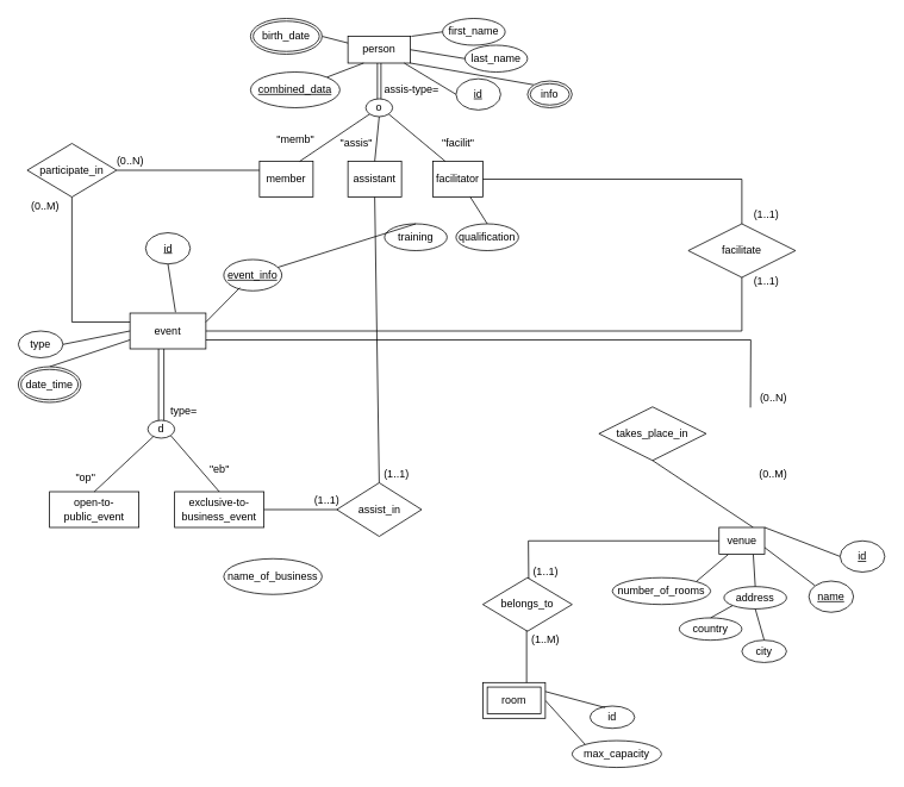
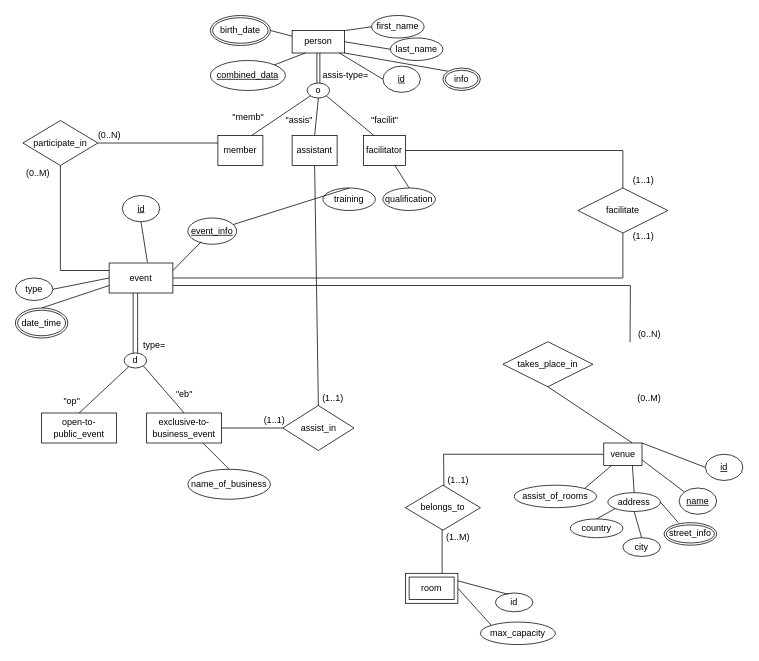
  <mxCell id="0" />
  <mxCell id="1" parent="0" />
  <mxCell id="2" value="" style="shape=link;html=1;width=4;entryX=0.5;entryY=1;entryDx=0;entryDy=0;" parent="1" target="4" edge="1"><mxGeometry width="50" height="50" relative="1" as="geometry"><mxPoint x="424" y="110" as="sourcePoint" /><mxPoint x="424" y="62" as="targetPoint" /></mxGeometry></mxCell>
  <mxCell id="3" value="o" style="ellipse;whiteSpace=wrap;html=1;" parent="1" vertex="1"><mxGeometry x="409" y="110" width="30" height="20" as="geometry" /></mxCell>
  <mxCell id="4" value="person" style="rounded=0;whiteSpace=wrap;html=1;" parent="1" vertex="1"><mxGeometry x="389" y="40" width="70" height="30" as="geometry" /></mxCell>
  <mxCell id="5" value="assistant" style="rounded=0;whiteSpace=wrap;html=1;" parent="1" vertex="1"><mxGeometry x="389" y="180" width="60" height="40" as="geometry" /></mxCell>
  <mxCell id="6" value="member" style="rounded=0;whiteSpace=wrap;html=1;" parent="1" vertex="1"><mxGeometry x="290" y="180" width="60" height="40" as="geometry" /></mxCell>
  <mxCell id="7" value="" style="endArrow=none;html=1;rounded=0;entryX=0.5;entryY=0;entryDx=0;entryDy=0;exitX=0.5;exitY=1;exitDx=0;exitDy=0;" parent="1" source="3" target="5" edge="1"><mxGeometry relative="1" as="geometry"><mxPoint x="419" y="140" as="sourcePoint" /><mxPoint x="599" y="119.5" as="targetPoint" /></mxGeometry></mxCell>
  <mxCell id="8" value="" style="endArrow=none;html=1;rounded=0;entryX=0.75;entryY=0;entryDx=0;entryDy=0;exitX=0;exitY=1;exitDx=0;exitDy=0;" parent="1" source="3" target="6" edge="1"><mxGeometry relative="1" as="geometry"><mxPoint x="430" y="150" as="sourcePoint" /><mxPoint x="495" y="180" as="targetPoint" /></mxGeometry></mxCell>
  <mxCell id="9" value="event" style="rounded=0;whiteSpace=wrap;html=1;strokeWidth=1;" parent="1" vertex="1"><mxGeometry x="145" y="350" width="85" height="40" as="geometry" /></mxCell>
  <mxCell id="10" value="facilitator" style="rounded=0;whiteSpace=wrap;html=1;" parent="1" vertex="1"><mxGeometry x="484" y="180" width="56" height="40" as="geometry" /></mxCell>
  <mxCell id="11" value="" style="endArrow=none;html=1;exitX=0.25;exitY=0;exitDx=0;exitDy=0;entryX=1;entryY=1;entryDx=0;entryDy=0;" parent="1" source="10" target="3" edge="1"><mxGeometry width="50" height="50" relative="1" as="geometry"><mxPoint x="470" y="170" as="sourcePoint" /><mxPoint x="520" y="120" as="targetPoint" /></mxGeometry></mxCell>
  <mxCell id="12" value="first_name" style="ellipse;whiteSpace=wrap;html=1;" parent="1" vertex="1"><mxGeometry x="495" width="70" height="30" as="geometry" y="20" /></mxCell>
  <mxCell id="13" value="last_name" style="ellipse;whiteSpace=wrap;html=1;" parent="1" vertex="1"><mxGeometry x="520" y="50" width="70" height="30" as="geometry" /></mxCell>
  <mxCell id="14" value="" style="endArrow=none;html=1;" parent="1" edge="1"><mxGeometry width="50" height="50" relative="1" as="geometry"><mxPoint x="460" y="40" as="sourcePoint" /><mxPoint x="495" y="35" as="targetPoint" /></mxGeometry></mxCell>
  <mxCell id="15" value="" style="endArrow=none;html=1;exitX=1;exitY=0.5;exitDx=0;exitDy=0;entryX=0;entryY=0.5;entryDx=0;entryDy=0;" parent="1" source="4" target="13" edge="1"><mxGeometry width="50" height="50" relative="1" as="geometry"><mxPoint x="470" y="60" as="sourcePoint" /><mxPoint x="505" y="45" as="targetPoint" /></mxGeometry></mxCell>
  <mxCell id="16" value="" style="endArrow=none;html=1;entryX=0;entryY=0;entryDx=0;entryDy=0;exitX=1;exitY=1;exitDx=0;exitDy=0;" parent="1" source="4" target="35" edge="1"><mxGeometry width="50" height="50" relative="1" as="geometry"><mxPoint x="459" y="85" as="sourcePoint" /><mxPoint x="537.322" y="94.393" as="targetPoint" /></mxGeometry></mxCell>
  <mxCell id="17" value="" style="endArrow=none;html=1;exitX=0.9;exitY=1;exitDx=0;exitDy=0;exitPerimeter=0;entryX=0;entryY=0.5;entryDx=0;entryDy=0;" parent="1" source="4" target="33" edge="1"><mxGeometry width="50" height="50" relative="1" as="geometry"><mxPoint x="450" y="94" as="sourcePoint" /><mxPoint x="460" y="90" as="targetPoint" /><Array as="points" /></mxGeometry></mxCell>
  <mxCell id="18" value="" style="endArrow=none;html=1;exitX=0.25;exitY=1;exitDx=0;exitDy=0;entryX=1;entryY=0;entryDx=0;entryDy=0;" parent="1" source="4" target="34" edge="1"><mxGeometry width="50" height="50" relative="1" as="geometry"><mxPoint x="489" y="100" as="sourcePoint" /><mxPoint x="320" y="96" as="targetPoint" /></mxGeometry></mxCell>
  <mxCell id="19" value="" style="endArrow=none;html=1;exitX=0;exitY=0.25;exitDx=0;exitDy=0;entryX=1;entryY=0.5;entryDx=0;entryDy=0;" parent="1" source="4" target="59" edge="1"><mxGeometry width="50" height="50" relative="1" as="geometry"><mxPoint x="389.68" y="40" as="sourcePoint" /><mxPoint x="370" y="45" as="targetPoint" /></mxGeometry></mxCell>
  <mxCell id="20" value="qualification" style="ellipse;whiteSpace=wrap;html=1;" parent="1" vertex="1"><mxGeometry x="510" y="250" width="70" height="30" as="geometry" /></mxCell>
  <mxCell id="21" value="" style="endArrow=none;html=1;exitX=0.5;exitY=0;exitDx=0;exitDy=0;entryX=0.75;entryY=1;entryDx=0;entryDy=0;" parent="1" source="20" target="10" edge="1"><mxGeometry width="50" height="50" relative="1" as="geometry"><mxPoint x="580" y="250" as="sourcePoint" /><mxPoint x="534" y="220" as="targetPoint" /></mxGeometry></mxCell>
  <mxCell id="22" value="type" style="ellipse;whiteSpace=wrap;html=1;" parent="1" vertex="1"><mxGeometry x="20" y="370" width="50" height="30" as="geometry" /></mxCell>
  <mxCell id="23" value="" style="endArrow=none;html=1;exitX=0.6;exitY=-0.025;exitDx=0;exitDy=0;entryX=0.5;entryY=1;entryDx=0;entryDy=0;exitPerimeter=0;" parent="1" source="9" target="31" edge="1"><mxGeometry width="50" height="50" relative="1" as="geometry"><mxPoint x="200" y="380" as="sourcePoint" /><mxPoint x="154.749" y="394.393" as="targetPoint" /></mxGeometry></mxCell>
  <mxCell id="24" value="" style="endArrow=none;html=1;entryX=0;entryY=0.5;entryDx=0;entryDy=0;exitX=1;exitY=0.5;exitDx=0;exitDy=0;" parent="1" source="22" target="9" edge="1"><mxGeometry width="50" height="50" relative="1" as="geometry"><mxPoint x="200" y="420" as="sourcePoint" /><mxPoint x="220" y="400" as="targetPoint" /></mxGeometry></mxCell>
  <mxCell id="25" value="max_capacity" style="ellipse;whiteSpace=wrap;html=1;" parent="1" vertex="1"><mxGeometry x="640" y="828.75" width="100" height="30" as="geometry" /></mxCell>
  <mxCell id="26" value="" style="endArrow=none;html=1;exitX=0.5;exitY=0;exitDx=0;exitDy=0;entryX=0;entryY=0.75;entryDx=0;entryDy=0;" parent="1" source="60" target="9" edge="1"><mxGeometry width="50" height="50" relative="1" as="geometry"><mxPoint x="239.322" y="340.607" as="sourcePoint" /><mxPoint x="200" y="360" as="targetPoint" /></mxGeometry></mxCell>
  <mxCell id="27" value="" style="endArrow=none;html=1;exitX=0;exitY=0;exitDx=0;exitDy=0;entryX=1;entryY=0.5;entryDx=0;entryDy=0;" parent="1" source="25" target="82" edge="1"><mxGeometry width="50" height="50" relative="1" as="geometry"><mxPoint x="676.75" y="754.36" as="sourcePoint" /><mxPoint x="615.5" y="791.25" as="targetPoint" /></mxGeometry></mxCell>
  <mxCell id="28" value="" style="endArrow=none;html=1;exitX=0;exitY=0.5;exitDx=0;exitDy=0;entryX=1;entryY=0;entryDx=0;entryDy=0;" parent="1" source="32" target="83" edge="1"><mxGeometry width="50" height="50" relative="1" as="geometry"><mxPoint x="670.5" y="802.75" as="sourcePoint" /><mxPoint x="615.5" y="776.25" as="targetPoint" /></mxGeometry></mxCell>
- <mxCell id="29" value="number_of_rooms" style="ellipse;whiteSpace=wrap;html=1;" parent="1" vertex="1"><mxGeometry x="685" y="646.25" width="110" height="30" as="geometry" /></mxCell>
+ <mxCell id="29" value="assist_of_rooms" style="ellipse;whiteSpace=wrap;html=1;" parent="1" vertex="1"><mxGeometry x="685" y="646.25" width="110" height="30" as="geometry" /></mxCell>
  <mxCell id="30" value="" style="endArrow=none;html=1;entryX=1;entryY=0;entryDx=0;entryDy=0;" parent="1" target="29" edge="1"><mxGeometry width="50" height="50" relative="1" as="geometry"><mxPoint x="815" y="620" as="sourcePoint" /><mxPoint x="753.999" y="652.443" as="targetPoint" /></mxGeometry></mxCell>
  <mxCell id="31" value="id" style="ellipse;whiteSpace=wrap;html=1;align=center;fontStyle=4;" parent="1" vertex="1"><mxGeometry x="162.5" y="260" width="50" height="35" as="geometry" /></mxCell>
  <mxCell id="32" value="id" style="ellipse;whiteSpace=wrap;html=1;align=center;fontStyle=4;" parent="1" vertex="1"><mxGeometry x="940" y="605" width="50" height="35" as="geometry" /></mxCell>
  <mxCell id="33" value="id" style="ellipse;whiteSpace=wrap;html=1;align=center;fontStyle=4;" parent="1" vertex="1"><mxGeometry x="510" y="87.5" width="50" height="35" as="geometry" /></mxCell>
  <mxCell id="34" value="combined_data" style="ellipse;whiteSpace=wrap;html=1;align=center;fontStyle=4;" parent="1" vertex="1"><mxGeometry x="280" y="80" width="100" height="40" as="geometry" /></mxCell>
  <mxCell id="35" value="info" style="ellipse;shape=doubleEllipse;margin=3;whiteSpace=wrap;html=1;align=center;" parent="1" vertex="1"><mxGeometry x="590" y="90" width="50" height="30" as="geometry" /></mxCell>
  <mxCell id="36" value="address" style="ellipse;whiteSpace=wrap;html=1;align=center;" parent="1" vertex="1"><mxGeometry x="810" y="656.25" width="70" height="25" as="geometry" /></mxCell>
  <mxCell id="37" value="" style="endArrow=none;html=1;entryX=0.5;entryY=0;entryDx=0;entryDy=0;exitX=0.75;exitY=1;exitDx=0;exitDy=0;" parent="1" source="83" target="36" edge="1"><mxGeometry width="50" height="50" relative="1" as="geometry"><mxPoint x="850" y="627" as="sourcePoint" /><mxPoint x="788.891" y="660.643" as="targetPoint" /></mxGeometry></mxCell>
  <mxCell id="38" value="city" style="ellipse;whiteSpace=wrap;html=1;align=center;" parent="1" vertex="1"><mxGeometry x="830" y="716.25" width="50" height="25" as="geometry" /></mxCell>
  <mxCell id="39" value="country" style="ellipse;whiteSpace=wrap;html=1;align=center;" parent="1" vertex="1"><mxGeometry x="760" y="691.25" width="70" height="25" as="geometry" /></mxCell>
+ <mxCell id="40" value="street_info" style="ellipse;shape=doubleEllipse;margin=3;whiteSpace=wrap;html=1;align=center;" parent="1" vertex="1"><mxGeometry x="885" y="696.25" width="70" height="30" as="geometry" /></mxCell>
  <mxCell id="41" value="" style="endArrow=none;html=1;entryX=0.5;entryY=0;entryDx=0;entryDy=0;exitX=0;exitY=1;exitDx=0;exitDy=0;" parent="1" source="36" target="39" edge="1"><mxGeometry width="50" height="50" relative="1" as="geometry"><mxPoint x="850" y="638.25" as="sourcePoint" /><mxPoint x="855" y="666.25" as="targetPoint" /></mxGeometry></mxCell>
  <mxCell id="42" value="" style="endArrow=none;html=1;entryX=0.5;entryY=1;entryDx=0;entryDy=0;exitX=0.5;exitY=0;exitDx=0;exitDy=0;" parent="1" source="38" target="36" edge="1"><mxGeometry width="50" height="50" relative="1" as="geometry"><mxPoint x="860" y="648.25" as="sourcePoint" /><mxPoint x="865" y="676.25" as="targetPoint" /></mxGeometry></mxCell>
+ <mxCell id="43" value="" style="endArrow=none;html=1;entryX=0.271;entryY=0;entryDx=0;entryDy=0;exitX=1;exitY=0.5;exitDx=0;exitDy=0;entryPerimeter=0;" parent="1" source="36" target="40" edge="1"><mxGeometry width="50" height="50" relative="1" as="geometry"><mxPoint x="870" y="658.25" as="sourcePoint" /><mxPoint x="875" y="686.25" as="targetPoint" /></mxGeometry></mxCell>
  <mxCell id="44" value="facilitate" style="shape=rhombus;perimeter=rhombusPerimeter;whiteSpace=wrap;html=1;align=center;" parent="1" vertex="1"><mxGeometry x="770" y="250" width="120" height="60" as="geometry" /></mxCell>
  <mxCell id="45" value="participate_in" style="shape=rhombus;perimeter=rhombusPerimeter;whiteSpace=wrap;html=1;align=center;" parent="1" vertex="1"><mxGeometry x="30" y="160" width="100" height="60" as="geometry" /></mxCell>
  <mxCell id="46" value="belongs_to" style="shape=rhombus;perimeter=rhombusPerimeter;whiteSpace=wrap;html=1;align=center;" parent="1" vertex="1"><mxGeometry x="540" y="646.25" width="100" height="60" as="geometry" /></mxCell>
  <mxCell id="47" value="assist_in" style="shape=rhombus;perimeter=rhombusPerimeter;whiteSpace=wrap;html=1;align=center;" parent="1" vertex="1"><mxGeometry x="376.5" y="540" width="95" height="60" as="geometry" /></mxCell>
  <mxCell id="48" value="&lt;span lang=&quot;EN-GB&quot;&gt;exclusive-to-business_event &lt;/span&gt;" style="whiteSpace=wrap;html=1;align=center;" parent="1" vertex="1"><mxGeometry x="195" y="550" width="100" height="40" as="geometry" /></mxCell>
  <mxCell id="49" value="&lt;span lang=&quot;EN-GB&quot;&gt;open-to-public&lt;/span&gt;_event" style="whiteSpace=wrap;html=1;align=center;" parent="1" vertex="1"><mxGeometry x="55" y="550" width="100" height="40" as="geometry" /></mxCell>
  <mxCell id="50" value="" style="endArrow=none;html=1;entryX=0.5;entryY=0;entryDx=0;entryDy=0;exitX=1;exitY=1;exitDx=0;exitDy=0;" parent="1" source="53" target="48" edge="1"><mxGeometry width="50" height="50" relative="1" as="geometry"><mxPoint x="175" y="483.75" as="sourcePoint" /><mxPoint x="428.891" y="498.143" as="targetPoint" /></mxGeometry></mxCell>
  <mxCell id="51" value="" style="endArrow=none;html=1;entryX=0.5;entryY=0;entryDx=0;entryDy=0;" parent="1" source="53" target="49" edge="1"><mxGeometry width="50" height="50" relative="1" as="geometry"><mxPoint x="165" y="483.75" as="sourcePoint" /><mxPoint x="207" y="533.75" as="targetPoint" /></mxGeometry></mxCell>
  <mxCell id="52" value="" style="shape=link;html=1;width=-6;exitX=0.5;exitY=0;exitDx=0;exitDy=0;" parent="1" source="53" edge="1"><mxGeometry width="50" height="50" relative="1" as="geometry"><mxPoint x="250" y="410" as="sourcePoint" /><mxPoint x="180" y="390" as="targetPoint" /></mxGeometry></mxCell>
  <mxCell id="53" value="d" style="ellipse;whiteSpace=wrap;html=1;" parent="1" vertex="1"><mxGeometry x="165" y="470" width="30" height="20" as="geometry" /></mxCell>
  <mxCell id="54" value="type=" style="text;html=1;align=center;verticalAlign=middle;resizable=0;points=[];autosize=1;" parent="1" vertex="1"><mxGeometry x="185" y="450" width="40" height="20" as="geometry" /></mxCell>
  <mxCell id="55" value="&quot;eb&quot;" style="text;html=1;align=center;verticalAlign=middle;resizable=0;points=[];autosize=1;" parent="1" vertex="1"><mxGeometry x="225" y="515" width="40" height="20" as="geometry" /></mxCell>
  <mxCell id="56" value="&quot;op&quot;" style="text;html=1;align=center;verticalAlign=middle;resizable=0;points=[];autosize=1;" parent="1" vertex="1"><mxGeometry x="75" y="525" width="40" height="20" as="geometry" /></mxCell>
  <mxCell id="57" value="name_of_business" style="ellipse;whiteSpace=wrap;html=1;align=center;" parent="1" vertex="1"><mxGeometry x="250" y="625" width="110" height="40" as="geometry" /></mxCell>
+ <mxCell id="58" value="" style="endArrow=none;html=1;exitX=0.75;exitY=1;exitDx=0;exitDy=0;entryX=0.5;entryY=0;entryDx=0;entryDy=0;" parent="1" source="48" target="57" edge="1"><mxGeometry width="50" height="50" relative="1" as="geometry"><mxPoint x="205" y="390" as="sourcePoint" /><mxPoint x="302.932" y="372.806" as="targetPoint" /></mxGeometry></mxCell>
  <mxCell id="59" value="birth_date" style="ellipse;shape=doubleEllipse;margin=3;whiteSpace=wrap;html=1;align=center;" parent="1" vertex="1"><mxGeometry x="280" width="80" height="40" as="geometry" y="20" /></mxCell>
  <mxCell id="60" value="date_time" style="ellipse;shape=doubleEllipse;margin=3;whiteSpace=wrap;html=1;align=center;" parent="1" vertex="1"><mxGeometry x="20" y="410" width="70" height="40" as="geometry" /></mxCell>
  <mxCell id="61" value="takes_place_in" style="shape=rhombus;perimeter=rhombusPerimeter;whiteSpace=wrap;html=1;align=center;" parent="1" vertex="1"><mxGeometry x="670" y="455" width="120" height="60" as="geometry" /></mxCell>
  <mxCell id="62" value="(0..M)" style="text;html=1;align=center;verticalAlign=middle;resizable=0;points=[];autosize=1;" parent="1" vertex="1"><mxGeometry x="840" y="520" width="50" height="20" as="geometry" /></mxCell>
  <mxCell id="63" value="(0..N)" style="text;html=1;align=center;verticalAlign=middle;resizable=0;points=[];autosize=1;" parent="1" vertex="1"><mxGeometry x="845" y="435" width="40" height="20" as="geometry" /></mxCell>
  <mxCell id="64" value="(1..1)" style="text;html=1;align=center;verticalAlign=middle;resizable=0;points=[];autosize=1;" parent="1" vertex="1"><mxGeometry x="590" y="630" width="40" height="20" as="geometry" /></mxCell>
  <mxCell id="65" value="(1..M)" style="text;html=1;align=center;verticalAlign=middle;resizable=0;points=[];autosize=1;" parent="1" vertex="1"><mxGeometry x="585" y="706.25" width="50" height="20" as="geometry" /></mxCell>
  <mxCell id="66" value="(1..1)" style="text;html=1;align=center;verticalAlign=middle;resizable=0;points=[];autosize=1;" parent="1" vertex="1"><mxGeometry x="837" y="305" width="40" height="20" as="geometry" /></mxCell>
  <mxCell id="67" value="(1..1)" style="text;html=1;align=center;verticalAlign=middle;resizable=0;points=[];autosize=1;" parent="1" vertex="1"><mxGeometry x="837" y="230" width="40" height="20" as="geometry" /></mxCell>
  <mxCell id="68" value="(0..N)" style="text;html=1;align=center;verticalAlign=middle;resizable=0;points=[];autosize=1;" parent="1" vertex="1"><mxGeometry x="125" y="170" width="40" height="20" as="geometry" /></mxCell>
  <mxCell id="69" value="(0..M)" style="text;html=1;align=center;verticalAlign=middle;resizable=0;points=[];autosize=1;" parent="1" vertex="1"><mxGeometry x="25" y="220" width="50" height="20" as="geometry" /></mxCell>
  <mxCell id="70" value="(1..1)" style="text;html=1;align=center;verticalAlign=middle;resizable=0;points=[];autosize=1;" parent="1" vertex="1"><mxGeometry x="423" y="520" width="40" height="20" as="geometry" /></mxCell>
  <mxCell id="71" value="(1..1)" style="text;html=1;align=center;verticalAlign=middle;resizable=0;points=[];autosize=1;" parent="1" vertex="1"><mxGeometry x="345" y="550" width="40" height="20" as="geometry" /></mxCell>
  <mxCell id="72" value="" style="endArrow=none;html=1;rounded=0;shadow=0;strokeColor=#000000;exitX=1;exitY=0.5;exitDx=0;exitDy=0;entryX=0.5;entryY=0;entryDx=0;entryDy=0;" parent="1" source="10" target="44" edge="1"><mxGeometry relative="1" as="geometry"><mxPoint x="330" y="500" as="sourcePoint" /><mxPoint x="830" y="200" as="targetPoint" /><Array as="points"><mxPoint x="830" y="200" /></Array></mxGeometry></mxCell>
  <mxCell id="73" value="" style="endArrow=none;html=1;rounded=0;shadow=0;strokeColor=#000000;entryX=0.5;entryY=1;entryDx=0;entryDy=0;exitX=1;exitY=0.5;exitDx=0;exitDy=0;" parent="1" source="9" target="44" edge="1"><mxGeometry relative="1" as="geometry"><mxPoint x="330" y="500" as="sourcePoint" /><mxPoint x="490" y="500" as="targetPoint" /><Array as="points"><mxPoint x="830" y="370" /></Array></mxGeometry></mxCell>
  <mxCell id="74" value="" style="endArrow=none;html=1;rounded=0;shadow=0;strokeColor=#000000;entryX=0.5;entryY=1;entryDx=0;entryDy=0;exitX=0.75;exitY=0;exitDx=0;exitDy=0;" parent="1" source="83" target="61" edge="1"><mxGeometry relative="1" as="geometry"><mxPoint x="840" y="585" as="sourcePoint" /><mxPoint x="610" y="550" as="targetPoint" /></mxGeometry></mxCell>
  <mxCell id="75" value="" style="endArrow=none;html=1;rounded=0;shadow=0;strokeColor=#000000;entryX=0.034;entryY=0.876;entryDx=0;entryDy=0;entryPerimeter=0;exitX=0;exitY=0.5;exitDx=0;exitDy=0;" parent="1" source="83" target="64" edge="1"><mxGeometry relative="1" as="geometry"><mxPoint x="790" y="605" as="sourcePoint" /><mxPoint x="490" y="500" as="targetPoint" /><Array as="points"><mxPoint x="591" y="605" /></Array></mxGeometry></mxCell>
  <mxCell id="76" value="" style="endArrow=none;html=1;rounded=0;shadow=0;strokeColor=#000000;entryX=0.08;entryY=-0.054;entryDx=0;entryDy=0;entryPerimeter=0;" parent="1" target="65" edge="1"><mxGeometry relative="1" as="geometry"><mxPoint x="589" y="769" as="sourcePoint" /><mxPoint x="490" y="560" as="targetPoint" /></mxGeometry></mxCell>
  <mxCell id="77" value="" style="endArrow=none;html=1;rounded=0;shadow=0;strokeColor=#000000;exitX=1;exitY=0.5;exitDx=0;exitDy=0;entryX=0;entryY=0.5;entryDx=0;entryDy=0;" parent="1" source="48" target="47" edge="1"><mxGeometry relative="1" as="geometry"><mxPoint x="330" y="590" as="sourcePoint" /><mxPoint x="490" y="590" as="targetPoint" /></mxGeometry></mxCell>
  <mxCell id="78" value="" style="endArrow=none;html=1;rounded=0;shadow=0;strokeColor=#000000;exitX=0.5;exitY=0;exitDx=0;exitDy=0;entryX=0.5;entryY=1;entryDx=0;entryDy=0;" parent="1" source="47" target="5" edge="1"><mxGeometry relative="1" as="geometry"><mxPoint x="330" y="590" as="sourcePoint" /><mxPoint x="424" y="250" as="targetPoint" /></mxGeometry></mxCell>
  <mxCell id="79" value="" style="endArrow=none;html=1;rounded=0;shadow=0;strokeColor=#000000;exitX=1;exitY=0.75;exitDx=0;exitDy=0;entryX=-0.135;entryY=1.038;entryDx=0;entryDy=0;entryPerimeter=0;" parent="1" source="9" target="63" edge="1"><mxGeometry relative="1" as="geometry"><mxPoint x="330" y="410" as="sourcePoint" /><mxPoint x="830" y="380" as="targetPoint" /><Array as="points"><mxPoint x="840" y="380" /></Array></mxGeometry></mxCell>
  <mxCell id="80" value="" style="endArrow=none;html=1;rounded=0;shadow=0;strokeColor=#000000;entryX=0.5;entryY=1;entryDx=0;entryDy=0;exitX=0;exitY=0.25;exitDx=0;exitDy=0;" parent="1" source="9" target="45" edge="1"><mxGeometry relative="1" as="geometry"><mxPoint x="330" y="410" as="sourcePoint" /><mxPoint x="490" y="410" as="targetPoint" /><Array as="points"><mxPoint x="80" y="360" /></Array></mxGeometry></mxCell>
  <mxCell id="81" value="" style="endArrow=none;html=1;rounded=0;shadow=0;strokeColor=#000000;entryX=0;entryY=0.25;entryDx=0;entryDy=0;exitX=1;exitY=0.5;exitDx=0;exitDy=0;" parent="1" source="45" target="6" edge="1"><mxGeometry relative="1" as="geometry"><mxPoint x="330" y="410" as="sourcePoint" /><mxPoint x="490" y="410" as="targetPoint" /></mxGeometry></mxCell>
  <mxCell id="82" value="room" style="shape=ext;margin=3;double=1;whiteSpace=wrap;html=1;align=center;" parent="1" vertex="1"><mxGeometry x="540" y="763.75" width="70" height="40" as="geometry" /></mxCell>
  <mxCell id="83" value="venue" style="rounded=0;whiteSpace=wrap;html=1;" parent="1" vertex="1"><mxGeometry x="804.5" y="590" width="51" height="30" as="geometry" /></mxCell>
  <mxCell id="84" value="id" style="ellipse;whiteSpace=wrap;html=1;align=center;" parent="1" vertex="1"><mxGeometry x="660" y="790" width="50" height="25" as="geometry" /></mxCell>
  <mxCell id="85" value="" style="endArrow=none;html=1;entryX=1;entryY=0.25;entryDx=0;entryDy=0;exitX=0.34;exitY=0.07;exitDx=0;exitDy=0;exitPerimeter=0;" parent="1" source="84" target="82" edge="1"><mxGeometry width="50" height="50" relative="1" as="geometry"><mxPoint x="865" y="726.25" as="sourcePoint" /><mxPoint x="855" y="691.25" as="targetPoint" /></mxGeometry></mxCell>
  <mxCell id="86" value="assis-type=" style="text;html=1;align=center;verticalAlign=middle;resizable=0;points=[];autosize=1;" parent="1" vertex="1"><mxGeometry x="425" y="90" width="70" height="20" as="geometry" /></mxCell>
  <mxCell id="87" value="&quot;memb&quot;" style="text;html=1;align=center;verticalAlign=middle;resizable=0;points=[];autosize=1;" parent="1" vertex="1"><mxGeometry x="300" y="146" width="60" height="20" as="geometry" /></mxCell>
  <mxCell id="88" value="&quot;assis&quot;" style="text;html=1;align=center;verticalAlign=middle;resizable=0;points=[];autosize=1;" parent="1" vertex="1"><mxGeometry x="373" y="150" width="50" height="20" as="geometry" /></mxCell>
  <mxCell id="89" value="&quot;facilit&quot;" style="text;html=1;align=center;verticalAlign=middle;resizable=0;points=[];autosize=1;" parent="1" vertex="1"><mxGeometry x="487" y="150" width="50" height="20" as="geometry" /></mxCell>
  <mxCell id="90" value="event_info" style="ellipse;whiteSpace=wrap;html=1;align=center;fontStyle=4;" parent="1" vertex="1"><mxGeometry x="250" y="290" width="65" height="35" as="geometry" /></mxCell>
  <mxCell id="91" value="" style="endArrow=none;html=1;exitX=1;exitY=0.25;exitDx=0;exitDy=0;entryX=0.277;entryY=0.9;entryDx=0;entryDy=0;entryPerimeter=0;" parent="1" source="9" target="90" edge="1"><mxGeometry width="50" height="50" relative="1" as="geometry"><mxPoint x="206" y="359" as="sourcePoint" /><mxPoint x="197.5" y="305" as="targetPoint" /></mxGeometry></mxCell>
  <mxCell id="92" value="" style="endArrow=none;html=1;entryX=1;entryY=0.75;entryDx=0;entryDy=0;exitX=0;exitY=0;exitDx=0;exitDy=0;" edge="1" parent="1" source="93" target="83"><mxGeometry width="50" height="50" relative="1" as="geometry"><mxPoint x="930" y="605" as="sourcePoint" /><mxPoint x="865.5" y="615" as="targetPoint" /></mxGeometry></mxCell>
  <mxCell id="93" value="name" style="ellipse;whiteSpace=wrap;html=1;align=center;fontStyle=4;" vertex="1" parent="1"><mxGeometry x="905" y="650" width="50" height="35" as="geometry" /></mxCell>
  <mxCell id="94" value="training" style="ellipse;whiteSpace=wrap;html=1;" vertex="1" parent="1"><mxGeometry x="430" y="250" width="70" height="30" as="geometry" /></mxCell>
  <mxCell id="95" value="" style="endArrow=none;html=1;exitX=0.5;exitY=0;exitDx=0;exitDy=0;" edge="1" parent="1" source="94" target="90"><mxGeometry width="50" height="50" relative="1" as="geometry"><mxPoint x="555" y="260" as="sourcePoint" /><mxPoint x="536" y="230" as="targetPoint" /></mxGeometry></mxCell>
